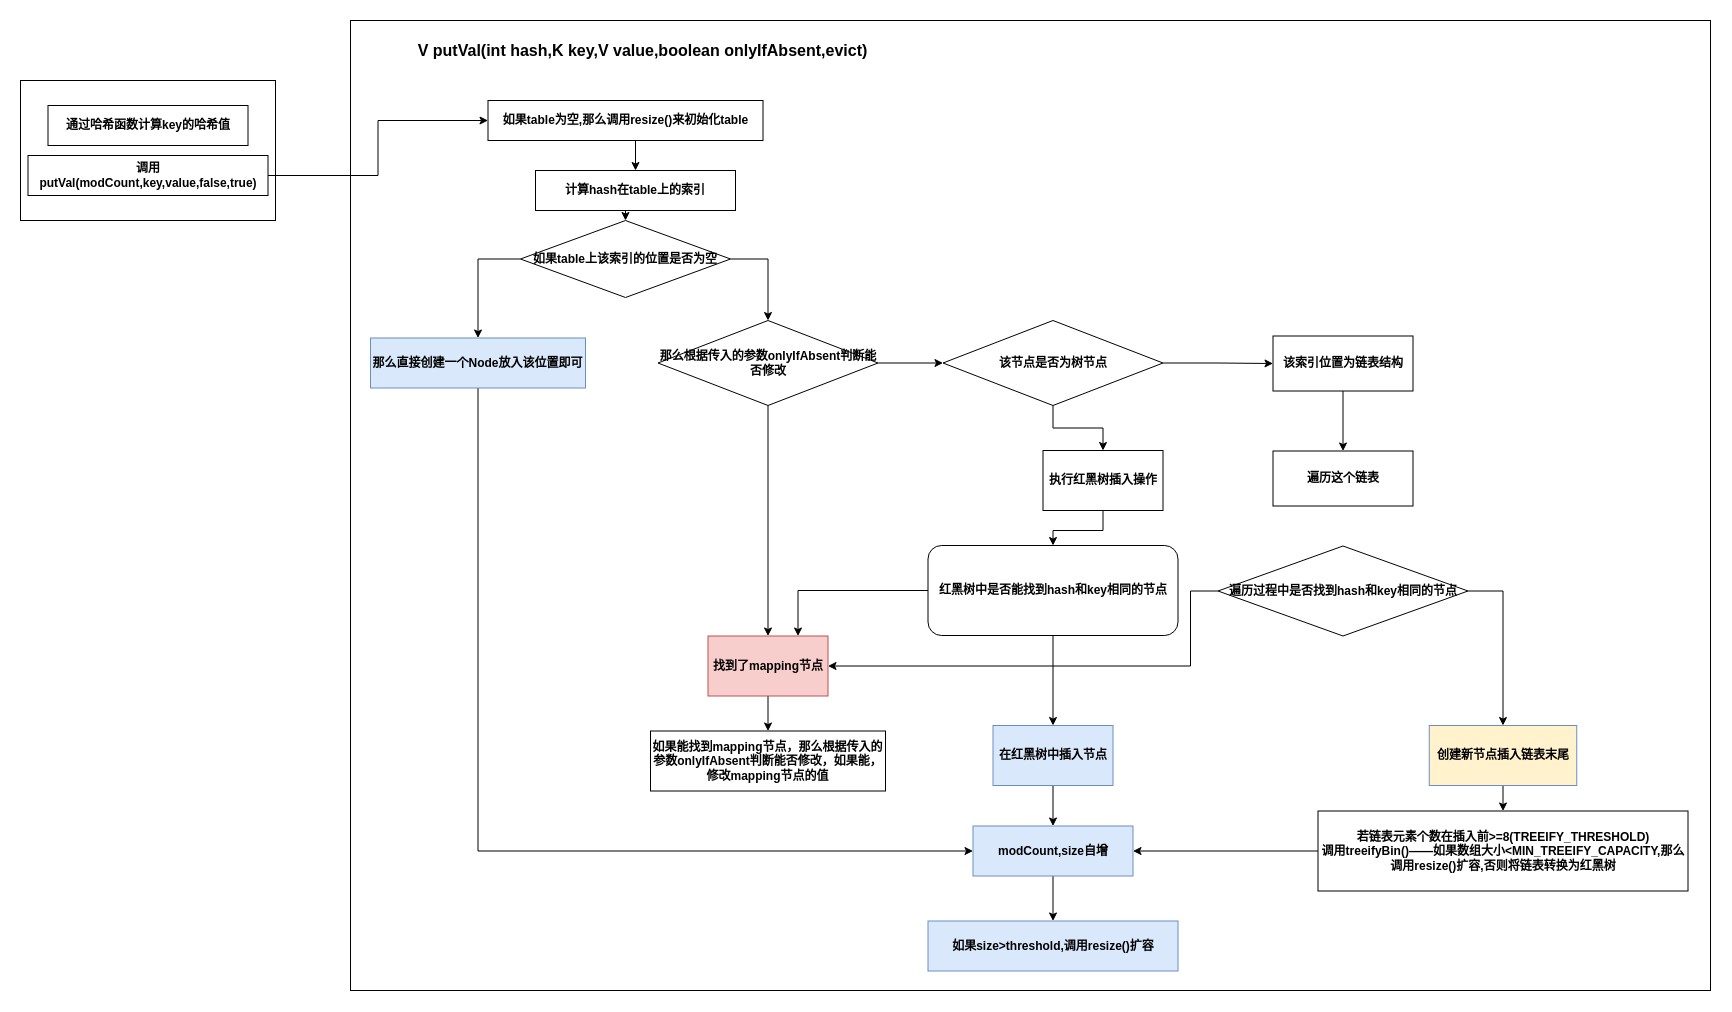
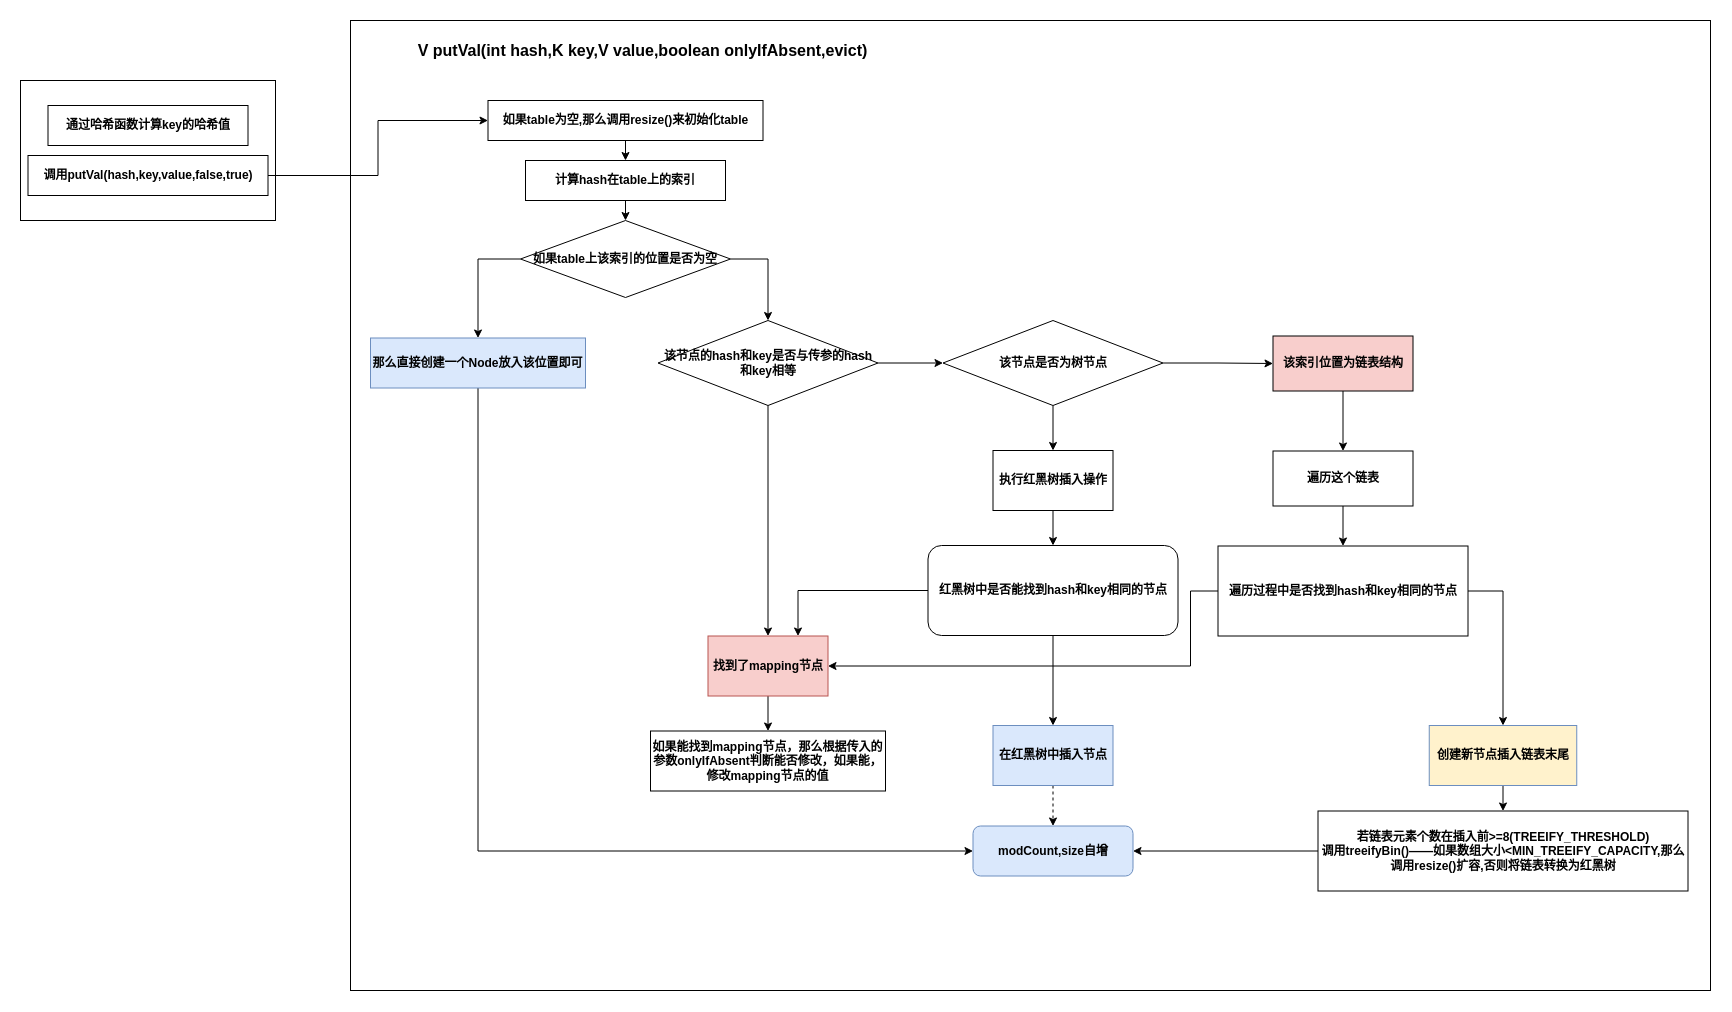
  <mxCell id="0" />
  <mxCell id="1" parent="0" />
  <mxCell id="2" value="" style="rounded=0;whiteSpace=wrap;html=1;" vertex="1" parent="1"><mxGeometry x="350" y="20" width="1360" height="970" as="geometry" /></mxCell>
  <mxCell id="3" value="" style="rounded=0;whiteSpace=wrap;html=1;" vertex="1" parent="1"><mxGeometry x="20" y="80" width="255" height="140" as="geometry" /></mxCell>
  <mxCell id="4" value="&lt;b&gt;通过哈希函数计算key的哈希值&lt;/b&gt;" style="rounded=0;whiteSpace=wrap;html=1;" vertex="1" parent="1"><mxGeometry x="47.5" y="105" width="200" height="40" as="geometry" /></mxCell>
  <mxCell id="5" style="edgeStyle=orthogonalEdgeStyle;rounded=0;orthogonalLoop=1;jettySize=auto;html=1;exitX=1;exitY=0.5;exitDx=0;exitDy=0;entryX=0;entryY=0.5;entryDx=0;entryDy=0;" edge="1" parent="1" source="6" target="9"><mxGeometry relative="1" as="geometry" /></mxCell>
- <mxCell id="6" value="&lt;b&gt;调用putVal(modCount,key,value,false,true)&lt;/b&gt;" style="rounded=0;whiteSpace=wrap;html=1;" vertex="1" parent="1"><mxGeometry x="27.5" y="155" width="240" height="40" as="geometry" /></mxCell>
+ <mxCell id="6" value="&lt;b&gt;调用putVal(hash,key,value,false,true)&lt;/b&gt;" style="rounded=0;whiteSpace=wrap;html=1;" vertex="1" parent="1"><mxGeometry x="27.5" y="155" width="240" height="40" as="geometry" /></mxCell>
  <mxCell id="7" value="&lt;span style=&quot;font-size: 16px&quot;&gt;&lt;b&gt;V putVal(int hash,K key,V value,boolean onlyIfAbsent,evict)&lt;/b&gt;&lt;/span&gt;" style="text;html=1;strokeColor=none;fillColor=none;align=center;verticalAlign=middle;whiteSpace=wrap;rounded=0;" vertex="1" parent="1"><mxGeometry x="400" y="40" width="485" height="20" as="geometry" /></mxCell>
  <mxCell id="8" style="edgeStyle=orthogonalEdgeStyle;rounded=0;orthogonalLoop=1;jettySize=auto;html=1;exitX=0.5;exitY=1;exitDx=0;exitDy=0;entryX=0.5;entryY=0;entryDx=0;entryDy=0;" edge="1" parent="1" source="9" target="11"><mxGeometry relative="1" as="geometry" /></mxCell>
  <mxCell id="9" value="&lt;b&gt;如果table为空,那么调用resize()来初始化table&lt;/b&gt;" style="rounded=0;whiteSpace=wrap;html=1;" vertex="1" parent="1"><mxGeometry x="487.5" y="100" width="275" height="40" as="geometry" /></mxCell>
  <mxCell id="10" style="edgeStyle=orthogonalEdgeStyle;rounded=0;orthogonalLoop=1;jettySize=auto;html=1;exitX=0.5;exitY=1;exitDx=0;exitDy=0;entryX=0.5;entryY=0;entryDx=0;entryDy=0;" edge="1" parent="1" source="11" target="16"><mxGeometry relative="1" as="geometry" /></mxCell>
- <mxCell id="11" value="&lt;b&gt;计算hash在table上的索引&lt;/b&gt;" style="rounded=0;whiteSpace=wrap;html=1;" vertex="1" parent="1"><mxGeometry x="535" y="170" width="200" height="40" as="geometry" /></mxCell>
+ <mxCell id="11" value="&lt;b&gt;计算hash在table上的索引&lt;/b&gt;" style="rounded=0;whiteSpace=wrap;html=1;" vertex="1" parent="1"><mxGeometry x="525" y="160" width="200" height="40" as="geometry" /></mxCell>
  <mxCell id="12" style="edgeStyle=orthogonalEdgeStyle;rounded=0;orthogonalLoop=1;jettySize=auto;html=1;exitX=0.5;exitY=1;exitDx=0;exitDy=0;entryX=0;entryY=0.5;entryDx=0;entryDy=0;" edge="1" parent="1" source="13" target="44"><mxGeometry relative="1" as="geometry" /></mxCell>
  <mxCell id="13" value="&lt;b&gt;那么直接创建一个Node放入该位置即可&lt;/b&gt;" style="rounded=0;whiteSpace=wrap;html=1;fillColor=#dae8fc;strokeColor=#6c8ebf;" vertex="1" parent="1"><mxGeometry x="370" y="337.5" width="215" height="50" as="geometry" /></mxCell>
  <mxCell id="14" style="edgeStyle=orthogonalEdgeStyle;rounded=0;orthogonalLoop=1;jettySize=auto;html=1;exitX=0;exitY=0.5;exitDx=0;exitDy=0;" edge="1" parent="1" source="16" target="13"><mxGeometry relative="1" as="geometry" /></mxCell>
  <mxCell id="15" style="edgeStyle=orthogonalEdgeStyle;rounded=0;orthogonalLoop=1;jettySize=auto;html=1;exitX=1;exitY=0.5;exitDx=0;exitDy=0;entryX=0.5;entryY=0;entryDx=0;entryDy=0;" edge="1" parent="1" source="16" target="19"><mxGeometry relative="1" as="geometry" /></mxCell>
  <mxCell id="16" value="&lt;b&gt;如果table上该索引的位置是否为空&lt;/b&gt;" style="rhombus;whiteSpace=wrap;html=1;" vertex="1" parent="1"><mxGeometry x="520" y="220" width="210" height="77" as="geometry" /></mxCell>
  <mxCell id="17" style="edgeStyle=orthogonalEdgeStyle;rounded=0;orthogonalLoop=1;jettySize=auto;html=1;exitX=0.5;exitY=1;exitDx=0;exitDy=0;entryX=0.5;entryY=0;entryDx=0;entryDy=0;" edge="1" parent="1" source="19" target="24"><mxGeometry relative="1" as="geometry" /></mxCell>
  <mxCell id="18" style="edgeStyle=orthogonalEdgeStyle;rounded=0;orthogonalLoop=1;jettySize=auto;html=1;exitX=1;exitY=0.5;exitDx=0;exitDy=0;entryX=0;entryY=0.5;entryDx=0;entryDy=0;" edge="1" parent="1" source="19" target="22"><mxGeometry relative="1" as="geometry" /></mxCell>
- <mxCell id="19" value="&lt;b&gt;那么根据传入的参数onlyIfAbsent判断能否修改&lt;/b&gt;" style="rhombus;whiteSpace=wrap;html=1;" vertex="1" parent="1"><mxGeometry x="657.5" y="320" width="220" height="85" as="geometry" /></mxCell>
+ <mxCell id="19" value="&lt;b&gt;该节点的hash和key是否与传参的hash和key相等&lt;/b&gt;" style="rhombus;whiteSpace=wrap;html=1;" vertex="1" parent="1"><mxGeometry x="657.5" y="320" width="220" height="85" as="geometry" /></mxCell>
  <mxCell id="20" style="edgeStyle=orthogonalEdgeStyle;rounded=0;orthogonalLoop=1;jettySize=auto;html=1;exitX=1;exitY=0.5;exitDx=0;exitDy=0;" edge="1" parent="1" source="22" target="26"><mxGeometry relative="1" as="geometry" /></mxCell>
  <mxCell id="21" style="edgeStyle=orthogonalEdgeStyle;rounded=0;orthogonalLoop=1;jettySize=auto;html=1;exitX=0.5;exitY=1;exitDx=0;exitDy=0;entryX=0.5;entryY=0;entryDx=0;entryDy=0;" edge="1" parent="1" source="22" target="34"><mxGeometry relative="1" as="geometry" /></mxCell>
  <mxCell id="22" value="&lt;b&gt;该节点是否为树节点&lt;/b&gt;" style="rhombus;whiteSpace=wrap;html=1;" vertex="1" parent="1"><mxGeometry x="942.5" y="320" width="220" height="85" as="geometry" /></mxCell>
  <mxCell id="23" style="edgeStyle=orthogonalEdgeStyle;rounded=0;orthogonalLoop=1;jettySize=auto;html=1;exitX=0.5;exitY=1;exitDx=0;exitDy=0;entryX=0.5;entryY=0;entryDx=0;entryDy=0;" edge="1" parent="1" source="24" target="40"><mxGeometry relative="1" as="geometry" /></mxCell>
  <mxCell id="24" value="&lt;b&gt;找到了mapping节点&lt;/b&gt;" style="rounded=0;whiteSpace=wrap;html=1;fillColor=#f8cecc;strokeColor=#b85450;" vertex="1" parent="1"><mxGeometry x="707.5" y="635.5" width="120" height="60" as="geometry" /></mxCell>
  <mxCell id="25" style="edgeStyle=orthogonalEdgeStyle;rounded=0;orthogonalLoop=1;jettySize=auto;html=1;exitX=0.5;exitY=1;exitDx=0;exitDy=0;entryX=0.5;entryY=0;entryDx=0;entryDy=0;" edge="1" parent="1" source="26" target="28"><mxGeometry relative="1" as="geometry" /></mxCell>
- <mxCell id="26" value="&lt;b&gt;该索引位置为链表结构&lt;/b&gt;" style="rounded=0;whiteSpace=wrap;html=1;" vertex="1" parent="1"><mxGeometry x="1272.5" y="335.5" width="140" height="55" as="geometry" /></mxCell>
+ <mxCell id="26" value="&lt;b&gt;该索引位置为链表结构&lt;/b&gt;" style="rounded=0;whiteSpace=wrap;html=1;fillColor=#f8cecc;" vertex="1" parent="1"><mxGeometry x="1272.5" y="335.5" width="140" height="55" as="geometry" /></mxCell>
+ <mxCell id="27" style="edgeStyle=orthogonalEdgeStyle;rounded=0;orthogonalLoop=1;jettySize=auto;html=1;exitX=0.5;exitY=1;exitDx=0;exitDy=0;entryX=0.5;entryY=0;entryDx=0;entryDy=0;" edge="1" parent="1" source="28" target="30"><mxGeometry relative="1" as="geometry" /></mxCell>
  <mxCell id="28" value="&lt;b&gt;遍历这个链表&lt;/b&gt;" style="rounded=0;whiteSpace=wrap;html=1;" vertex="1" parent="1"><mxGeometry x="1272.5" y="450.5" width="140" height="55" as="geometry" /></mxCell>
  <mxCell id="29" style="edgeStyle=orthogonalEdgeStyle;rounded=0;orthogonalLoop=1;jettySize=auto;html=1;exitX=1;exitY=0.5;exitDx=0;exitDy=0;entryX=0.5;entryY=0;entryDx=0;entryDy=0;" edge="1" parent="1" source="30" target="36"><mxGeometry relative="1" as="geometry" /></mxCell>
- <mxCell id="30" value="&lt;b&gt;遍历过程中是否找到hash和key相同的节点&lt;/b&gt;" style="rhombus;whiteSpace=wrap;html=1;" vertex="1" parent="1"><mxGeometry x="1217.5" y="545.5" width="250" height="90" as="geometry" /></mxCell>
+ <mxCell id="30" value="&lt;b&gt;遍历过程中是否找到hash和key相同的节点&lt;/b&gt;" style="whiteSpace=wrap;html=1;rounded=0;" vertex="1" parent="1"><mxGeometry x="1217.5" y="545.5" width="250" height="90" as="geometry" /></mxCell>
  <mxCell id="31" style="edgeStyle=orthogonalEdgeStyle;rounded=0;orthogonalLoop=1;jettySize=auto;html=1;exitX=0;exitY=0.5;exitDx=0;exitDy=0;entryX=1;entryY=0.5;entryDx=0;entryDy=0;" edge="1" parent="1" source="32" target="44"><mxGeometry relative="1" as="geometry" /></mxCell>
  <mxCell id="32" value="&lt;b&gt;若链表元素个数在插入前&amp;gt;=8(TREEIFY_THRESHOLD)&lt;br&gt;调用treeifyBin()——如果数组大小&amp;lt;MIN_TREEIFY_CAPACITY,那么调用resize()扩容,否则将链表转换为红黑树&lt;br&gt;&lt;/b&gt;" style="rounded=0;whiteSpace=wrap;html=1;" vertex="1" parent="1"><mxGeometry x="1317.5" y="810.5" width="370" height="80" as="geometry" /></mxCell>
  <mxCell id="33" style="edgeStyle=orthogonalEdgeStyle;rounded=0;orthogonalLoop=1;jettySize=auto;html=1;exitX=0.5;exitY=1;exitDx=0;exitDy=0;entryX=0.5;entryY=0;entryDx=0;entryDy=0;" edge="1" parent="1" source="34" target="39"><mxGeometry relative="1" as="geometry" /></mxCell>
- <mxCell id="34" value="&lt;b&gt;执行红黑树插入操作&lt;/b&gt;" style="rounded=0;whiteSpace=wrap;html=1;" vertex="1" parent="1"><mxGeometry x="1042.5" y="450" width="120" height="60" as="geometry" /></mxCell>
+ <mxCell id="34" value="&lt;b&gt;执行红黑树插入操作&lt;/b&gt;" style="rounded=0;whiteSpace=wrap;html=1;" vertex="1" parent="1"><mxGeometry x="992.5" y="450" width="120" height="60" as="geometry" /></mxCell>
  <mxCell id="35" style="edgeStyle=orthogonalEdgeStyle;rounded=0;orthogonalLoop=1;jettySize=auto;html=1;exitX=0.5;exitY=1;exitDx=0;exitDy=0;entryX=0.5;entryY=0;entryDx=0;entryDy=0;" edge="1" parent="1" source="36" target="32"><mxGeometry relative="1" as="geometry" /></mxCell>
  <mxCell id="36" value="&lt;b&gt;创建新节点插入链表末尾&lt;/b&gt;" style="rounded=0;whiteSpace=wrap;html=1;fillColor=#fff2cc;strokeColor=#6c8ebf;" vertex="1" parent="1"><mxGeometry x="1428.75" y="725" width="147.5" height="60" as="geometry" /></mxCell>
  <mxCell id="37" style="edgeStyle=orthogonalEdgeStyle;rounded=0;orthogonalLoop=1;jettySize=auto;html=1;exitX=0;exitY=0.5;exitDx=0;exitDy=0;entryX=0.75;entryY=0;entryDx=0;entryDy=0;" edge="1" parent="1" source="39" target="24"><mxGeometry relative="1" as="geometry" /></mxCell>
  <mxCell id="38" style="edgeStyle=orthogonalEdgeStyle;rounded=0;orthogonalLoop=1;jettySize=auto;html=1;exitX=0.5;exitY=1;exitDx=0;exitDy=0;entryX=0.5;entryY=0;entryDx=0;entryDy=0;" edge="1" parent="1" source="39" target="42"><mxGeometry relative="1" as="geometry" /></mxCell>
  <mxCell id="39" value="&lt;b&gt;红黑树中是否能找到hash和key相同的节点&lt;/b&gt;" style="whiteSpace=wrap;html=1;rounded=1;" vertex="1" parent="1"><mxGeometry x="927.5" y="545" width="250" height="90" as="geometry" /></mxCell>
  <mxCell id="40" value="&lt;b&gt;如果能找到mapping节点，那么根据传入的参数onlyIfAbsent判断能否修改，如果能，修改mapping节点的值&lt;/b&gt;" style="rounded=0;whiteSpace=wrap;html=1;" vertex="1" parent="1"><mxGeometry x="650" y="730.5" width="235" height="60" as="geometry" /></mxCell>
- <mxCell id="41" style="edgeStyle=orthogonalEdgeStyle;rounded=0;orthogonalLoop=1;jettySize=auto;html=1;exitX=0.5;exitY=1;exitDx=0;exitDy=0;entryX=0.5;entryY=0;entryDx=0;entryDy=0;" edge="1" parent="1" source="42" target="44"><mxGeometry relative="1" as="geometry" /></mxCell>
+ <mxCell id="41" style="edgeStyle=orthogonalEdgeStyle;rounded=0;orthogonalLoop=1;jettySize=auto;html=1;exitX=0.5;exitY=1;exitDx=0;exitDy=0;entryX=0.5;entryY=0;entryDx=0;entryDy=0;dashed=1;" edge="1" parent="1" source="42" target="44"><mxGeometry relative="1" as="geometry" /></mxCell>
  <mxCell id="42" value="&lt;b&gt;在红黑树中插入节点&lt;/b&gt;" style="rounded=0;whiteSpace=wrap;html=1;fillColor=#dae8fc;strokeColor=#6c8ebf;" vertex="1" parent="1"><mxGeometry x="992.5" y="725" width="120" height="60" as="geometry" /></mxCell>
- <mxCell id="43" style="edgeStyle=orthogonalEdgeStyle;rounded=0;orthogonalLoop=1;jettySize=auto;html=1;exitX=0.5;exitY=1;exitDx=0;exitDy=0;entryX=0.5;entryY=0;entryDx=0;entryDy=0;" edge="1" parent="1" source="44" target="45"><mxGeometry relative="1" as="geometry" /></mxCell>
- <mxCell id="44" value="&lt;b&gt;modCount,size自增&lt;/b&gt;" style="rounded=0;whiteSpace=wrap;html=1;fillColor=#dae8fc;strokeColor=#6c8ebf;" vertex="1" parent="1"><mxGeometry x="972.5" y="825.5" width="160" height="50" as="geometry" /></mxCell>
- <mxCell id="45" value="&lt;b&gt;如果size&amp;gt;threshold,调用resize()扩容&lt;/b&gt;" style="rounded=0;whiteSpace=wrap;html=1;fillColor=#dae8fc;strokeColor=#6c8ebf;" vertex="1" parent="1"><mxGeometry x="927.5" y="920.5" width="250" height="50" as="geometry" /></mxCell>
+ <mxCell id="44" value="&lt;b&gt;modCount,size自增&lt;/b&gt;" style="whiteSpace=wrap;html=1;fillColor=#dae8fc;strokeColor=#6c8ebf;rounded=1;" vertex="1" parent="1"><mxGeometry x="972.5" y="825.5" width="160" height="50" as="geometry" /></mxCell>
  <mxCell id="46" style="edgeStyle=orthogonalEdgeStyle;rounded=0;orthogonalLoop=1;jettySize=auto;html=1;exitX=0;exitY=0.5;exitDx=0;exitDy=0;entryX=1;entryY=0.5;entryDx=0;entryDy=0;" edge="1" parent="1" source="30" target="24"><mxGeometry relative="1" as="geometry"><Array as="points"><mxPoint x="1190" y="591" /><mxPoint x="1190" y="666" /></Array></mxGeometry></mxCell>
